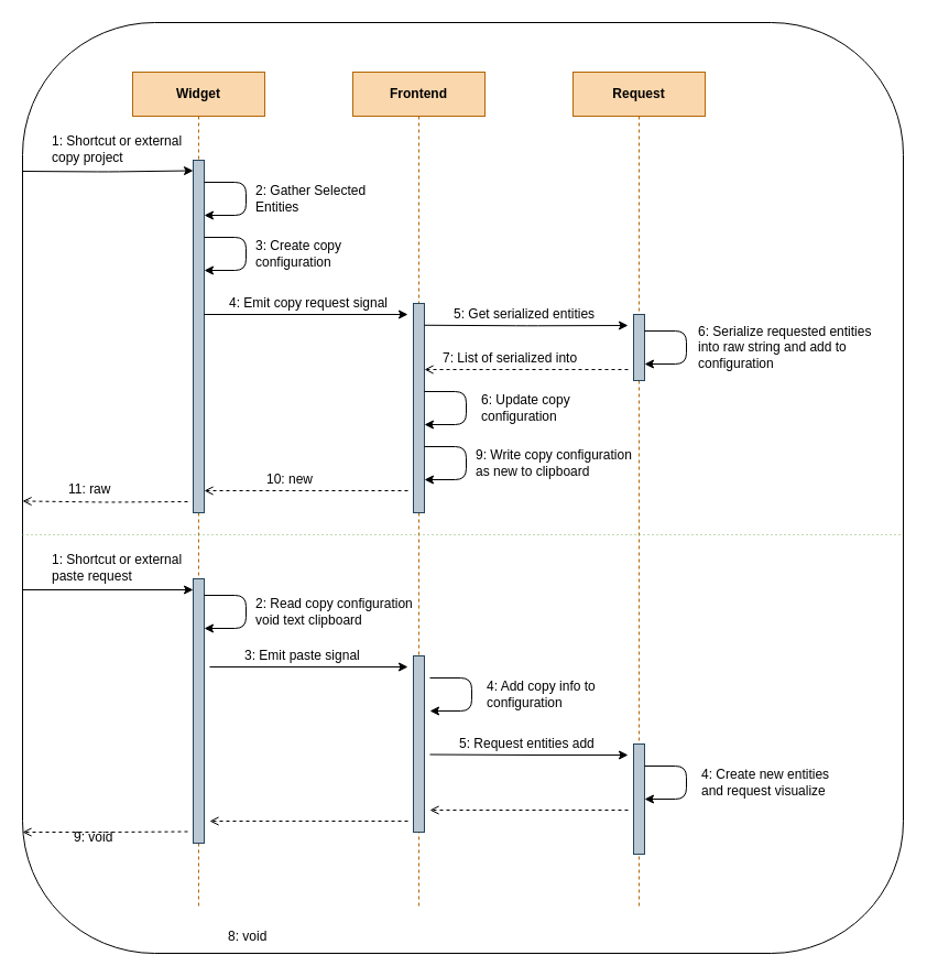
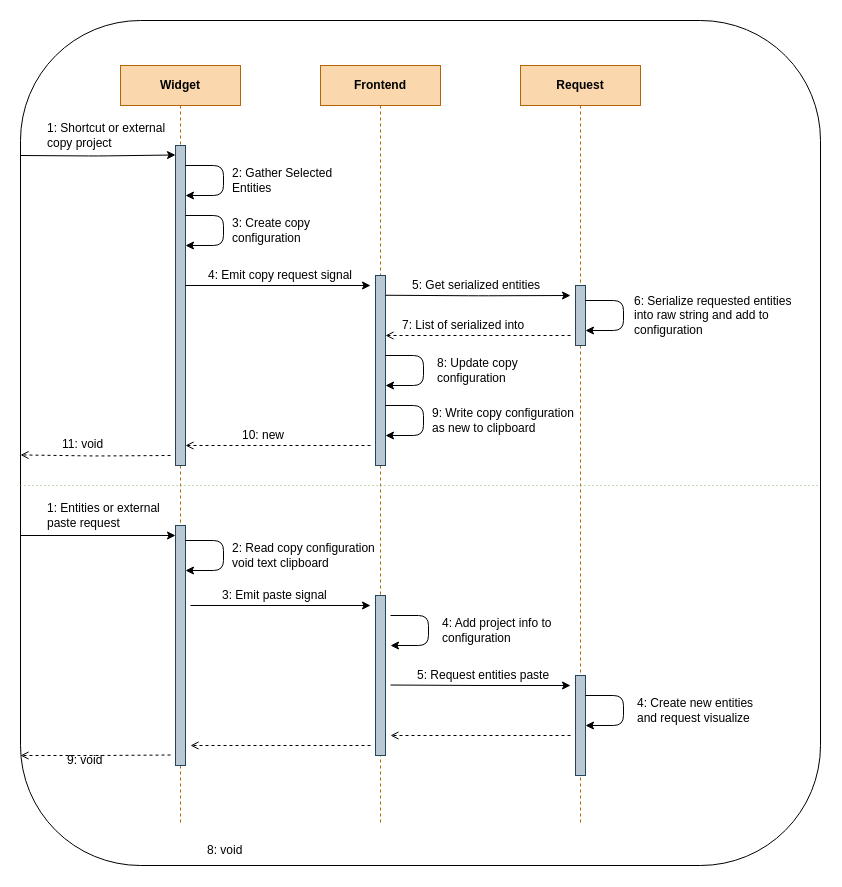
  <mxCell id="0" />
  <mxCell id="1" parent="0" />
  <mxCell id="2" value="" style="rounded=1;whiteSpace=wrap;html=1;fillColor=none;connectable=0;allowArrows=0;" vertex="1" parent="1"><mxGeometry x="20" y="20" width="800" height="845" as="geometry" /></mxCell>
  <mxCell id="3" value="&lt;b&gt;Widget&lt;/b&gt;" style="shape=umlLifeline;perimeter=lifelinePerimeter;whiteSpace=wrap;html=1;container=0;collapsible=0;recursiveResize=0;outlineConnect=0;fillColor=#fad7ac;strokeColor=#b46504;fontColor=#000000;rounded=0;align=center;verticalAlign=middle;fontFamily=Helvetica;fontSize=12;dropTarget=0;connectable=0;allowArrows=0;" vertex="1" parent="1"><mxGeometry x="120" y="65" width="120" height="760" as="geometry" /></mxCell>
  <mxCell id="4" value="&lt;b&gt;Frontend&lt;/b&gt;" style="shape=umlLifeline;perimeter=lifelinePerimeter;whiteSpace=wrap;html=1;container=0;collapsible=0;recursiveResize=0;outlineConnect=0;fillColor=#fad7ac;strokeColor=#b46504;fontColor=#000000;rounded=0;align=center;verticalAlign=middle;fontFamily=Helvetica;fontSize=12;dropTarget=0;connectable=0;allowArrows=0;" vertex="1" parent="1"><mxGeometry x="320" y="65" width="120" height="760" as="geometry" /></mxCell>
  <mxCell id="5" value="" style="html=1;points=[];perimeter=orthogonalPerimeter;fillColor=#bac8d3;strokeColor=#23445d;rounded=0;align=left;verticalAlign=top;fontFamily=Helvetica;fontSize=12;fontColor=default;connectable=0;" vertex="1" parent="1"><mxGeometry x="175" y="145" width="10" height="320" as="geometry" /></mxCell>
  <mxCell id="6" value="" style="html=1;points=[];perimeter=orthogonalPerimeter;fillColor=#bac8d3;strokeColor=#23445d;rounded=0;align=left;verticalAlign=top;fontFamily=Helvetica;fontSize=12;fontColor=default;connectable=0;" vertex="1" parent="1"><mxGeometry x="375" y="275" width="10" height="190" as="geometry" /></mxCell>
  <mxCell id="7" value="" style="html=1;verticalAlign=bottom;endArrow=classic;rounded=1;strokeColor=default;strokeWidth=1;align=center;fontFamily=Helvetica;fontSize=12;fontColor=default;labelBackgroundColor=default;edgeStyle=orthogonalEdgeStyle;curved=0;endFill=1;" edge="1" parent="1"><mxGeometry width="80" relative="1" as="geometry"><mxPoint x="20" y="155" as="sourcePoint" /><mxPoint x="175" y="154.48" as="targetPoint" /><mxPoint as="offset" /></mxGeometry></mxCell>
  <mxCell id="8" value="1: Shortcut or external copy project" style="text;html=1;align=left;verticalAlign=middle;whiteSpace=wrap;rounded=0;allowArrows=0;fontFamily=Helvetica;fontSize=12;fontColor=#000000;connectable=0;" vertex="1" parent="1"><mxGeometry x="45" y="115" width="130" height="40" as="geometry" /></mxCell>
  <mxCell id="9" style="edgeStyle=orthogonalEdgeStyle;rounded=1;orthogonalLoop=1;jettySize=auto;html=1;strokeColor=default;strokeWidth=1;align=center;verticalAlign=middle;fontFamily=Helvetica;fontSize=12;fontColor=default;labelBackgroundColor=default;startArrow=none;startFill=0;endArrow=classic;endFill=1;curved=0;" edge="1" parent="1"><mxGeometry relative="1" as="geometry"><mxPoint x="185" y="195" as="targetPoint" /><mxPoint x="185" y="165" as="sourcePoint" /><Array as="points"><mxPoint x="223" y="165" /><mxPoint x="223" y="195" /><mxPoint x="185" y="195" /></Array></mxGeometry></mxCell>
  <mxCell id="10" value="2: Gather Selected Entities" style="text;html=1;align=left;verticalAlign=middle;whiteSpace=wrap;rounded=0;allowArrows=0;fontFamily=Helvetica;fontSize=12;fontColor=#000000;connectable=0;" vertex="1" parent="1"><mxGeometry x="230" y="165" width="120" height="30" as="geometry" /></mxCell>
  <mxCell id="11" value="" style="html=1;verticalAlign=bottom;endArrow=classic;rounded=1;strokeColor=default;strokeWidth=1;align=center;fontFamily=Helvetica;fontSize=12;fontColor=default;labelBackgroundColor=default;edgeStyle=orthogonalEdgeStyle;curved=0;endFill=1;" edge="1" parent="1"><mxGeometry width="80" relative="1" as="geometry"><mxPoint x="185" y="285" as="sourcePoint" /><mxPoint x="370" y="285" as="targetPoint" /><mxPoint as="offset" /></mxGeometry></mxCell>
  <mxCell id="12" value="4: Emit copy request signal" style="text;html=1;align=center;verticalAlign=middle;whiteSpace=wrap;rounded=0;allowArrows=0;fontFamily=Helvetica;fontSize=12;fontColor=#000000;connectable=0;" vertex="1" parent="1"><mxGeometry x="200" y="265" width="160" height="20" as="geometry" /></mxCell>
  <mxCell id="13" value="&lt;b&gt;Request&lt;/b&gt;" style="shape=umlLifeline;perimeter=lifelinePerimeter;whiteSpace=wrap;html=1;container=0;collapsible=0;recursiveResize=0;outlineConnect=0;fillColor=#fad7ac;strokeColor=#b46504;fontColor=#000000;rounded=0;align=center;verticalAlign=middle;fontFamily=Helvetica;fontSize=12;dropTarget=0;connectable=0;allowArrows=0;" vertex="1" parent="1"><mxGeometry x="520" y="65" width="120" height="760" as="geometry" /></mxCell>
  <mxCell id="14" value="" style="html=1;verticalAlign=bottom;endArrow=classic;rounded=1;strokeColor=default;strokeWidth=1;align=center;fontFamily=Helvetica;fontSize=12;fontColor=default;labelBackgroundColor=default;edgeStyle=orthogonalEdgeStyle;curved=0;endFill=1;" edge="1" parent="1"><mxGeometry width="80" relative="1" as="geometry"><mxPoint x="385" y="294.76" as="sourcePoint" /><mxPoint x="570" y="295" as="targetPoint" /><mxPoint as="offset" /></mxGeometry></mxCell>
  <mxCell id="15" value="5: Get serialized entities" style="text;html=1;align=left;verticalAlign=middle;whiteSpace=wrap;rounded=0;allowArrows=0;fontFamily=Helvetica;fontSize=12;fontColor=#000000;connectable=0;" vertex="1" parent="1"><mxGeometry x="410" y="275" width="140" height="20" as="geometry" /></mxCell>
  <mxCell id="16" value="" style="html=1;points=[];perimeter=orthogonalPerimeter;fillColor=#bac8d3;strokeColor=#23445d;rounded=0;align=left;verticalAlign=top;fontFamily=Helvetica;fontSize=12;fontColor=default;connectable=0;" vertex="1" parent="1"><mxGeometry x="575" y="285" width="10" height="60" as="geometry" /></mxCell>
  <mxCell id="17" style="edgeStyle=orthogonalEdgeStyle;rounded=1;orthogonalLoop=1;jettySize=auto;html=1;strokeColor=default;strokeWidth=1;align=center;verticalAlign=middle;fontFamily=Helvetica;fontSize=12;fontColor=default;labelBackgroundColor=default;startArrow=none;startFill=0;endArrow=classic;endFill=1;curved=0;" edge="1" parent="1"><mxGeometry relative="1" as="geometry"><mxPoint x="185" y="245" as="targetPoint" /><mxPoint x="185" y="215" as="sourcePoint" /><Array as="points"><mxPoint x="223" y="215" /><mxPoint x="223" y="245" /><mxPoint x="185" y="245" /></Array></mxGeometry></mxCell>
  <mxCell id="18" value="3: Create copy configuration" style="text;html=1;align=left;verticalAlign=middle;whiteSpace=wrap;rounded=0;allowArrows=0;fontFamily=Helvetica;fontSize=12;fontColor=#000000;connectable=0;" vertex="1" parent="1"><mxGeometry x="230" y="215" width="120" height="30" as="geometry" /></mxCell>
  <mxCell id="19" style="edgeStyle=orthogonalEdgeStyle;rounded=1;orthogonalLoop=1;jettySize=auto;html=1;strokeColor=default;strokeWidth=1;align=center;verticalAlign=middle;fontFamily=Helvetica;fontSize=12;fontColor=default;labelBackgroundColor=default;startArrow=none;startFill=0;endArrow=classic;endFill=1;curved=0;" edge="1" parent="1"><mxGeometry relative="1" as="geometry"><mxPoint x="585" y="330" as="targetPoint" /><mxPoint x="585" y="300" as="sourcePoint" /><Array as="points"><mxPoint x="623" y="300" /><mxPoint x="623" y="330" /><mxPoint x="585" y="330" /></Array></mxGeometry></mxCell>
  <mxCell id="20" value="6: Serialize requested entities into raw string and add to configuration" style="text;html=1;align=left;verticalAlign=middle;whiteSpace=wrap;rounded=0;allowArrows=0;fontFamily=Helvetica;fontSize=12;fontColor=#000000;connectable=0;" vertex="1" parent="1"><mxGeometry x="632" y="300" width="165" height="30" as="geometry" /></mxCell>
  <mxCell id="21" value="" style="endArrow=open;html=1;rounded=1;dashed=1;endFill=0;strokeColor=default;strokeWidth=1;align=center;verticalAlign=middle;fontFamily=Helvetica;fontSize=12;fontColor=default;labelBackgroundColor=default;edgeStyle=orthogonalEdgeStyle;curved=0;" edge="1" parent="1"><mxGeometry width="50" height="50" relative="1" as="geometry"><mxPoint x="570" y="335" as="sourcePoint" /><mxPoint x="385" y="335" as="targetPoint" /></mxGeometry></mxCell>
  <mxCell id="22" value="7: List of serialized into" style="text;html=1;align=left;verticalAlign=middle;whiteSpace=wrap;rounded=0;allowArrows=0;fontFamily=Helvetica;fontSize=12;fontColor=#000000;connectable=0;" vertex="1" parent="1"><mxGeometry x="400" y="315" width="150" height="20" as="geometry" /></mxCell>
  <mxCell id="23" style="edgeStyle=orthogonalEdgeStyle;rounded=1;orthogonalLoop=1;jettySize=auto;html=1;strokeColor=default;strokeWidth=1;align=center;verticalAlign=middle;fontFamily=Helvetica;fontSize=12;fontColor=default;labelBackgroundColor=default;startArrow=none;startFill=0;endArrow=classic;endFill=1;curved=0;" edge="1" parent="1"><mxGeometry relative="1" as="geometry"><mxPoint x="385" y="385" as="targetPoint" /><mxPoint x="385" y="355" as="sourcePoint" /><Array as="points"><mxPoint x="423" y="355" /><mxPoint x="423" y="385" /><mxPoint x="385" y="385" /></Array></mxGeometry></mxCell>
- <mxCell id="24" value="6: Update copy configuration" style="text;html=1;align=left;verticalAlign=middle;whiteSpace=wrap;rounded=0;allowArrows=0;fontFamily=Helvetica;fontSize=12;fontColor=#000000;connectable=0;" vertex="1" parent="1"><mxGeometry x="435" y="355" width="120" height="30" as="geometry" /></mxCell>
+ <mxCell id="24" value="8: Update copy configuration" style="text;html=1;align=left;verticalAlign=middle;whiteSpace=wrap;rounded=0;allowArrows=0;fontFamily=Helvetica;fontSize=12;fontColor=#000000;connectable=0;" vertex="1" parent="1"><mxGeometry x="435" y="355" width="120" height="30" as="geometry" /></mxCell>
  <mxCell id="25" style="edgeStyle=orthogonalEdgeStyle;rounded=1;orthogonalLoop=1;jettySize=auto;html=1;strokeColor=default;strokeWidth=1;align=center;verticalAlign=middle;fontFamily=Helvetica;fontSize=12;fontColor=default;labelBackgroundColor=default;startArrow=none;startFill=0;endArrow=classic;endFill=1;curved=0;" edge="1" parent="1"><mxGeometry relative="1" as="geometry"><mxPoint x="385" y="435" as="targetPoint" /><mxPoint x="385" y="405" as="sourcePoint" /><Array as="points"><mxPoint x="423" y="405" /><mxPoint x="423" y="435" /><mxPoint x="385" y="435" /></Array></mxGeometry></mxCell>
  <mxCell id="26" value="9: Write copy configuration as new to clipboard" style="text;html=1;align=left;verticalAlign=middle;whiteSpace=wrap;rounded=0;allowArrows=0;fontFamily=Helvetica;fontSize=12;fontColor=#000000;connectable=0;" vertex="1" parent="1"><mxGeometry x="430" y="405" width="145" height="30" as="geometry" /></mxCell>
  <mxCell id="27" value="" style="endArrow=open;html=1;rounded=1;dashed=1;endFill=0;strokeColor=default;strokeWidth=1;align=center;verticalAlign=middle;fontFamily=Helvetica;fontSize=12;fontColor=default;labelBackgroundColor=default;edgeStyle=orthogonalEdgeStyle;curved=0;" edge="1" parent="1"><mxGeometry width="50" height="50" relative="1" as="geometry"><mxPoint x="370" y="445" as="sourcePoint" /><mxPoint x="185" y="445" as="targetPoint" /></mxGeometry></mxCell>
  <mxCell id="28" value="10: new" style="text;html=1;align=left;verticalAlign=middle;whiteSpace=wrap;rounded=0;allowArrows=0;fontFamily=Helvetica;fontSize=12;fontColor=#000000;connectable=0;" vertex="1" parent="1"><mxGeometry x="240" y="425" width="80" height="20" as="geometry" /></mxCell>
  <mxCell id="29" value="" style="endArrow=open;html=1;rounded=1;dashed=1;endFill=0;strokeColor=default;strokeWidth=1;align=center;verticalAlign=middle;fontFamily=Helvetica;fontSize=12;fontColor=default;labelBackgroundColor=default;edgeStyle=orthogonalEdgeStyle;curved=0;" edge="1" parent="1"><mxGeometry width="50" height="50" relative="1" as="geometry"><mxPoint x="170" y="455" as="sourcePoint" /><mxPoint x="20" y="454.43" as="targetPoint" /></mxGeometry></mxCell>
- <mxCell id="30" value="11: raw" style="text;html=1;align=left;verticalAlign=middle;whiteSpace=wrap;rounded=0;allowArrows=0;fontFamily=Helvetica;fontSize=12;fontColor=#000000;connectable=0;" vertex="1" parent="1"><mxGeometry x="60" y="434.43" width="80" height="20" as="geometry" /></mxCell>
+ <mxCell id="30" value="11: void" style="text;html=1;align=left;verticalAlign=middle;whiteSpace=wrap;rounded=0;allowArrows=0;fontFamily=Helvetica;fontSize=12;fontColor=#000000;connectable=0;" vertex="1" parent="1"><mxGeometry x="60" y="434.43" width="80" height="20" as="geometry" /></mxCell>
  <mxCell id="31" value="" style="html=1;points=[];perimeter=orthogonalPerimeter;fillColor=#bac8d3;strokeColor=#23445d;rounded=0;align=left;verticalAlign=top;fontFamily=Helvetica;fontSize=12;fontColor=default;connectable=0;" vertex="1" parent="1"><mxGeometry x="175" y="525" width="10" height="240" as="geometry" /></mxCell>
  <mxCell id="32" value="" style="html=1;verticalAlign=bottom;endArrow=classic;rounded=1;strokeColor=default;strokeWidth=1;align=center;fontFamily=Helvetica;fontSize=12;fontColor=default;labelBackgroundColor=default;edgeStyle=orthogonalEdgeStyle;curved=0;endFill=1;" edge="1" parent="1"><mxGeometry width="80" relative="1" as="geometry"><mxPoint x="20" y="535" as="sourcePoint" /><mxPoint x="175" y="535" as="targetPoint" /><mxPoint as="offset" /></mxGeometry></mxCell>
- <mxCell id="33" value="1: Shortcut or external paste request" style="text;html=1;align=left;verticalAlign=middle;whiteSpace=wrap;rounded=0;allowArrows=0;fontFamily=Helvetica;fontSize=12;fontColor=#000000;connectable=0;" vertex="1" parent="1"><mxGeometry x="45" y="505" width="125" height="20" as="geometry" /></mxCell>
+ <mxCell id="33" value="1: Entities or external paste request" style="text;html=1;align=left;verticalAlign=middle;whiteSpace=wrap;rounded=0;allowArrows=0;fontFamily=Helvetica;fontSize=12;fontColor=#000000;connectable=0;" vertex="1" parent="1"><mxGeometry x="45" y="505" width="125" height="20" as="geometry" /></mxCell>
  <mxCell id="34" value="" style="html=1;points=[];perimeter=orthogonalPerimeter;fillColor=#bac8d3;strokeColor=#23445d;rounded=0;align=left;verticalAlign=top;fontFamily=Helvetica;fontSize=12;fontColor=default;connectable=0;" vertex="1" parent="1"><mxGeometry x="375" y="595" width="10" height="160" as="geometry" /></mxCell>
  <mxCell id="35" style="edgeStyle=orthogonalEdgeStyle;rounded=1;orthogonalLoop=1;jettySize=auto;html=1;strokeColor=default;strokeWidth=1;align=center;verticalAlign=middle;fontFamily=Helvetica;fontSize=12;fontColor=default;labelBackgroundColor=default;startArrow=none;startFill=0;endArrow=classic;endFill=1;curved=0;" edge="1" parent="1"><mxGeometry relative="1" as="geometry"><mxPoint x="185" y="570" as="targetPoint" /><mxPoint x="185" y="540" as="sourcePoint" /><Array as="points"><mxPoint x="223" y="540" /><mxPoint x="223" y="570" /><mxPoint x="185" y="570" /></Array></mxGeometry></mxCell>
  <mxCell id="36" value="2: Read copy configuration void text clipboard" style="text;html=1;align=left;verticalAlign=middle;whiteSpace=wrap;rounded=0;allowArrows=0;fontFamily=Helvetica;fontSize=12;fontColor=#000000;connectable=0;" vertex="1" parent="1"><mxGeometry x="230" y="540" width="145" height="30" as="geometry" /></mxCell>
  <mxCell id="37" value="" style="html=1;verticalAlign=bottom;endArrow=classic;rounded=1;strokeColor=default;strokeWidth=1;align=center;fontFamily=Helvetica;fontSize=12;fontColor=default;labelBackgroundColor=default;edgeStyle=orthogonalEdgeStyle;curved=0;endFill=1;" edge="1" parent="1"><mxGeometry width="80" relative="1" as="geometry"><mxPoint x="190" y="605" as="sourcePoint" /><mxPoint x="370" y="605" as="targetPoint" /><mxPoint as="offset" /></mxGeometry></mxCell>
  <mxCell id="38" value="3: Emit paste signal" style="text;html=1;align=left;verticalAlign=middle;whiteSpace=wrap;rounded=0;allowArrows=0;fontFamily=Helvetica;fontSize=12;fontColor=#000000;connectable=0;" vertex="1" parent="1"><mxGeometry x="220" y="585" width="120" height="20" as="geometry" /></mxCell>
  <mxCell id="39" value="" style="html=1;points=[];perimeter=orthogonalPerimeter;fillColor=#bac8d3;strokeColor=#23445d;rounded=0;align=left;verticalAlign=top;fontFamily=Helvetica;fontSize=12;fontColor=default;connectable=0;" vertex="1" parent="1"><mxGeometry x="575" y="675" width="10" height="100" as="geometry" /></mxCell>
  <mxCell id="40" style="edgeStyle=orthogonalEdgeStyle;rounded=1;orthogonalLoop=1;jettySize=auto;html=1;strokeColor=default;strokeWidth=1;align=center;verticalAlign=middle;fontFamily=Helvetica;fontSize=12;fontColor=default;labelBackgroundColor=default;startArrow=none;startFill=0;endArrow=classic;endFill=1;curved=0;" edge="1" parent="1"><mxGeometry relative="1" as="geometry"><mxPoint x="390" y="645" as="targetPoint" /><mxPoint x="390" y="615" as="sourcePoint" /><Array as="points"><mxPoint x="428" y="615" /><mxPoint x="428" y="645" /><mxPoint x="390" y="645" /></Array></mxGeometry></mxCell>
- <mxCell id="41" value="4: Add copy info to configuration" style="text;html=1;align=left;verticalAlign=middle;whiteSpace=wrap;rounded=0;allowArrows=0;fontFamily=Helvetica;fontSize=12;fontColor=#000000;connectable=0;" vertex="1" parent="1"><mxGeometry x="440" y="615" width="120" height="30" as="geometry" /></mxCell>
+ <mxCell id="41" value="4: Add project info to configuration" style="text;html=1;align=left;verticalAlign=middle;whiteSpace=wrap;rounded=0;allowArrows=0;fontFamily=Helvetica;fontSize=12;fontColor=#000000;connectable=0;" vertex="1" parent="1"><mxGeometry x="440" y="615" width="120" height="30" as="geometry" /></mxCell>
  <mxCell id="42" value="" style="html=1;verticalAlign=bottom;endArrow=classic;rounded=1;strokeColor=default;strokeWidth=1;align=center;fontFamily=Helvetica;fontSize=12;fontColor=default;labelBackgroundColor=default;edgeStyle=orthogonalEdgeStyle;curved=0;endFill=1;" edge="1" parent="1"><mxGeometry width="80" relative="1" as="geometry"><mxPoint x="390" y="684.52" as="sourcePoint" /><mxPoint x="570" y="685" as="targetPoint" /><mxPoint as="offset" /></mxGeometry></mxCell>
- <mxCell id="43" value="5: Request entities add" style="text;html=1;align=left;verticalAlign=middle;whiteSpace=wrap;rounded=0;allowArrows=0;fontFamily=Helvetica;fontSize=12;fontColor=#000000;connectable=0;" vertex="1" parent="1"><mxGeometry x="415" y="664.52" width="140" height="20" as="geometry" /></mxCell>
+ <mxCell id="43" value="5: Request entities paste" style="text;html=1;align=left;verticalAlign=middle;whiteSpace=wrap;rounded=0;allowArrows=0;fontFamily=Helvetica;fontSize=12;fontColor=#000000;connectable=0;" vertex="1" parent="1"><mxGeometry x="415" y="664.52" width="140" height="20" as="geometry" /></mxCell>
  <mxCell id="44" style="edgeStyle=orthogonalEdgeStyle;rounded=1;orthogonalLoop=1;jettySize=auto;html=1;strokeColor=default;strokeWidth=1;align=center;verticalAlign=middle;fontFamily=Helvetica;fontSize=12;fontColor=default;labelBackgroundColor=default;startArrow=none;startFill=0;endArrow=classic;endFill=1;curved=0;" edge="1" parent="1"><mxGeometry relative="1" as="geometry"><mxPoint x="585" y="725" as="targetPoint" /><mxPoint x="585" y="695" as="sourcePoint" /><Array as="points"><mxPoint x="623" y="695" /><mxPoint x="623" y="725" /><mxPoint x="585" y="725" /></Array></mxGeometry></mxCell>
  <mxCell id="45" value="4: Create new entities and request visualize" style="text;html=1;align=left;verticalAlign=middle;whiteSpace=wrap;rounded=0;allowArrows=0;fontFamily=Helvetica;fontSize=12;fontColor=#000000;connectable=0;" vertex="1" parent="1"><mxGeometry x="635" y="695" width="120" height="30" as="geometry" /></mxCell>
  <mxCell id="46" value="" style="endArrow=open;html=1;rounded=1;dashed=1;endFill=0;strokeColor=default;strokeWidth=1;align=center;verticalAlign=middle;fontFamily=Helvetica;fontSize=12;fontColor=default;labelBackgroundColor=default;edgeStyle=orthogonalEdgeStyle;curved=0;" edge="1" parent="1"><mxGeometry width="50" height="50" relative="1" as="geometry"><mxPoint x="570" y="735" as="sourcePoint" /><mxPoint x="390" y="735" as="targetPoint" /></mxGeometry></mxCell>
  <mxCell id="47" value="" style="endArrow=open;html=1;rounded=1;dashed=1;endFill=0;strokeColor=default;strokeWidth=1;align=center;verticalAlign=middle;fontFamily=Helvetica;fontSize=12;fontColor=default;labelBackgroundColor=default;edgeStyle=orthogonalEdgeStyle;curved=0;" edge="1" parent="1"><mxGeometry width="50" height="50" relative="1" as="geometry"><mxPoint x="370" y="745" as="sourcePoint" /><mxPoint x="190" y="745" as="targetPoint" /></mxGeometry></mxCell>
  <mxCell id="48" value="8: void" style="text;html=1;align=left;verticalAlign=middle;whiteSpace=wrap;rounded=0;allowArrows=0;fontFamily=Helvetica;fontSize=12;fontColor=#000000;connectable=0;" vertex="1" parent="1"><mxGeometry x="205" y="840" width="80" height="20" as="geometry" /></mxCell>
  <mxCell id="49" value="" style="endArrow=open;html=1;rounded=1;dashed=1;endFill=0;strokeColor=default;strokeWidth=1;align=center;verticalAlign=middle;fontFamily=Helvetica;fontSize=12;fontColor=default;labelBackgroundColor=default;edgeStyle=orthogonalEdgeStyle;curved=0;" edge="1" parent="1"><mxGeometry width="50" height="50" relative="1" as="geometry"><mxPoint x="170" y="754.52" as="sourcePoint" /><mxPoint x="20" y="755" as="targetPoint" /></mxGeometry></mxCell>
  <mxCell id="50" value="9: void" style="text;html=1;align=left;verticalAlign=middle;whiteSpace=wrap;rounded=0;allowArrows=0;fontFamily=Helvetica;fontSize=12;fontColor=#000000;connectable=0;" vertex="1" parent="1"><mxGeometry x="65" y="750" width="40" height="20" as="geometry" /></mxCell>
  <mxCell id="51" value="" style="endArrow=none;dashed=1;html=1;dashPattern=1 3;strokeWidth=1;rounded=0;fillColor=#d5e8d4;strokeColor=#82b366;" edge="1" parent="1"><mxGeometry width="50" height="50" relative="1" as="geometry"><mxPoint x="20" y="485" as="sourcePoint" /><mxPoint x="820" y="485" as="targetPoint" /></mxGeometry></mxCell>
